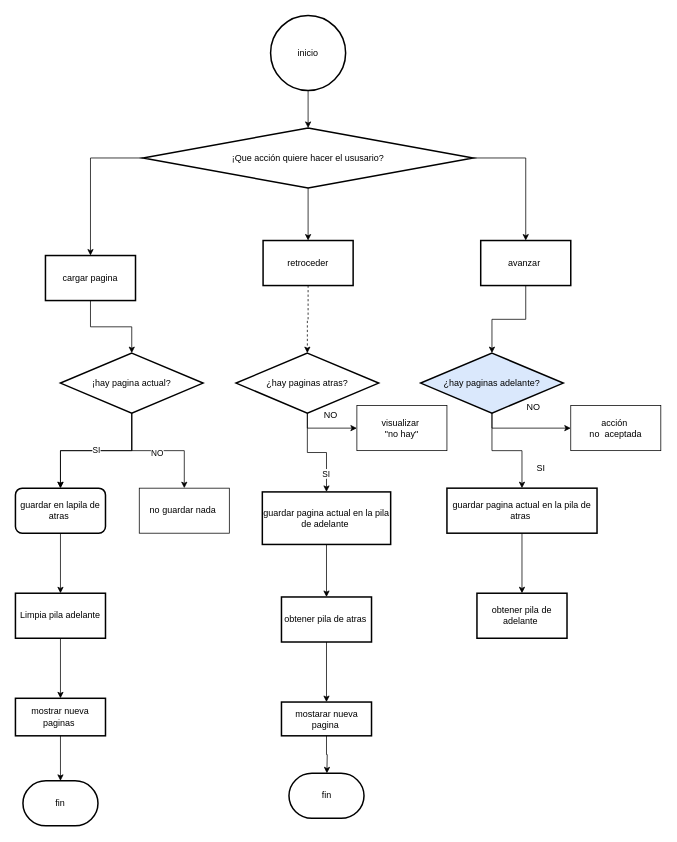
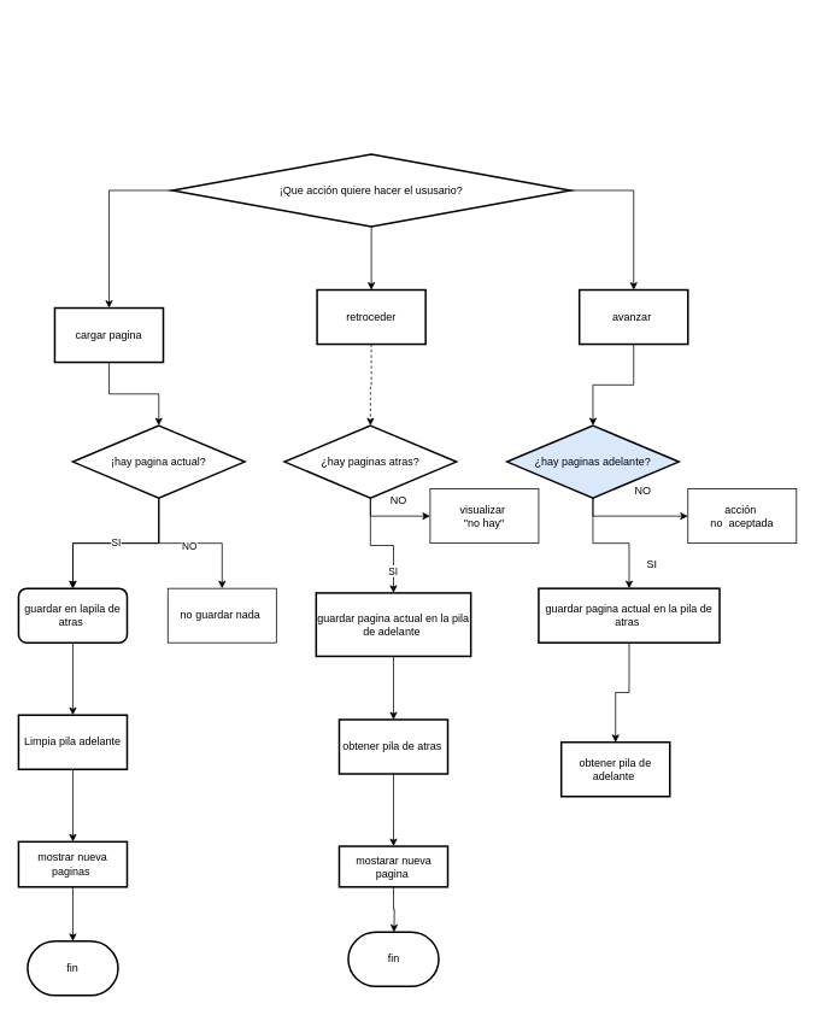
  <mxCell id="0" />
  <mxCell id="1" parent="0" />
- <mxCell id="2" value="" style="edgeStyle=orthogonalEdgeStyle;rounded=0;orthogonalLoop=1;jettySize=auto;html=1;" edge="1" parent="1" source="3" target="7"><mxGeometry relative="1" as="geometry" /></mxCell>
- <mxCell id="3" value="inicio" style="strokeWidth=2;html=1;shape=mxgraph.flowchart.start_2;whiteSpace=wrap;" vertex="1" parent="1"><mxGeometry x="360" y="20" width="100" height="100" as="geometry" /></mxCell>
  <mxCell id="4" value="" style="edgeStyle=orthogonalEdgeStyle;rounded=0;orthogonalLoop=1;jettySize=auto;html=1;" edge="1" parent="1" source="7" target="9"><mxGeometry relative="1" as="geometry" /></mxCell>
  <mxCell id="5" value="" style="edgeStyle=orthogonalEdgeStyle;rounded=0;orthogonalLoop=1;jettySize=auto;html=1;" edge="1" parent="1" source="7" target="11"><mxGeometry relative="1" as="geometry" /></mxCell>
  <mxCell id="6" value="" style="edgeStyle=orthogonalEdgeStyle;rounded=0;orthogonalLoop=1;jettySize=auto;html=1;" edge="1" parent="1" source="7" target="13"><mxGeometry relative="1" as="geometry" /></mxCell>
  <mxCell id="7" value="¡Que acción quiere hacer el ususario?" style="rhombus;whiteSpace=wrap;html=1;strokeWidth=2;" vertex="1" parent="1"><mxGeometry x="190" y="170" width="440" height="80" as="geometry" /></mxCell>
  <mxCell id="8" value="" style="edgeStyle=orthogonalEdgeStyle;rounded=0;orthogonalLoop=1;jettySize=auto;html=1;dashed=1;" edge="1" parent="1" source="9" target="23"><mxGeometry relative="1" as="geometry" /></mxCell>
  <mxCell id="9" value="retroceder" style="whiteSpace=wrap;html=1;strokeWidth=2;" vertex="1" parent="1"><mxGeometry x="350" y="320" width="120" height="60" as="geometry" /></mxCell>
  <mxCell id="10" value="" style="edgeStyle=orthogonalEdgeStyle;rounded=0;orthogonalLoop=1;jettySize=auto;html=1;" edge="1" parent="1" source="11" target="26"><mxGeometry relative="1" as="geometry" /></mxCell>
  <mxCell id="11" value="avanzar&amp;nbsp;" style="whiteSpace=wrap;html=1;strokeWidth=2;" vertex="1" parent="1"><mxGeometry x="640" y="320" width="120" height="60" as="geometry" /></mxCell>
  <mxCell id="12" value="" style="edgeStyle=orthogonalEdgeStyle;rounded=0;orthogonalLoop=1;jettySize=auto;html=1;" edge="1" parent="1" source="13" target="19"><mxGeometry relative="1" as="geometry" /></mxCell>
  <mxCell id="13" value="cargar pagina" style="whiteSpace=wrap;html=1;strokeWidth=2;" vertex="1" parent="1"><mxGeometry x="60" y="340" width="120" height="60" as="geometry" /></mxCell>
  <mxCell id="14" value="" style="edgeStyle=orthogonalEdgeStyle;rounded=0;orthogonalLoop=1;jettySize=auto;html=1;" edge="1" parent="1" source="19" target="28"><mxGeometry relative="1" as="geometry" /></mxCell>
  <mxCell id="15" value="" style="edgeStyle=orthogonalEdgeStyle;rounded=0;orthogonalLoop=1;jettySize=auto;html=1;" edge="1" parent="1" source="19" target="28"><mxGeometry relative="1" as="geometry" /></mxCell>
  <mxCell id="16" value="SI" style="edgeLabel;html=1;align=center;verticalAlign=middle;resizable=0;points=[];" vertex="1" connectable="0" parent="15"><mxGeometry x="0.015" y="-2" relative="1" as="geometry"><mxPoint x="1" as="offset" /></mxGeometry></mxCell>
  <mxCell id="17" style="edgeStyle=orthogonalEdgeStyle;rounded=0;orthogonalLoop=1;jettySize=auto;html=1;entryX=0.5;entryY=0;entryDx=0;entryDy=0;" edge="1" parent="1" source="19" target="29"><mxGeometry relative="1" as="geometry" /></mxCell>
  <mxCell id="18" value="NO" style="edgeLabel;html=1;align=center;verticalAlign=middle;resizable=0;points=[];" vertex="1" connectable="0" parent="17"><mxGeometry x="-0.016" y="-2" relative="1" as="geometry"><mxPoint x="-1" as="offset" /></mxGeometry></mxCell>
  <mxCell id="19" value="¡hay pagina actual?" style="rhombus;whiteSpace=wrap;html=1;strokeWidth=2;" vertex="1" parent="1"><mxGeometry x="80" y="470" width="190" height="80" as="geometry" /></mxCell>
  <mxCell id="20" value="" style="edgeStyle=orthogonalEdgeStyle;rounded=0;orthogonalLoop=1;jettySize=auto;html=1;" edge="1" parent="1" source="23" target="34"><mxGeometry relative="1" as="geometry" /></mxCell>
  <mxCell id="21" value="SI" style="edgeLabel;html=1;align=center;verticalAlign=middle;resizable=0;points=[];" vertex="1" connectable="0" parent="20"><mxGeometry x="0.619" y="-1" relative="1" as="geometry"><mxPoint as="offset" /></mxGeometry></mxCell>
  <mxCell id="22" style="edgeStyle=orthogonalEdgeStyle;rounded=0;orthogonalLoop=1;jettySize=auto;html=1;exitX=0.5;exitY=1;exitDx=0;exitDy=0;entryX=0;entryY=0.5;entryDx=0;entryDy=0;" edge="1" parent="1" source="23" target="40"><mxGeometry relative="1" as="geometry" /></mxCell>
  <mxCell id="23" value="¿hay paginas atras?" style="rhombus;whiteSpace=wrap;html=1;strokeWidth=2;" vertex="1" parent="1"><mxGeometry x="314" y="470" width="190" height="80" as="geometry" /></mxCell>
  <mxCell id="24" value="" style="edgeStyle=orthogonalEdgeStyle;rounded=0;orthogonalLoop=1;jettySize=auto;html=1;" edge="1" parent="1" source="26" target="39"><mxGeometry relative="1" as="geometry" /></mxCell>
  <mxCell id="25" style="edgeStyle=orthogonalEdgeStyle;rounded=0;orthogonalLoop=1;jettySize=auto;html=1;exitX=0.5;exitY=1;exitDx=0;exitDy=0;entryX=0;entryY=0.5;entryDx=0;entryDy=0;" edge="1" parent="1" source="26" target="44"><mxGeometry relative="1" as="geometry" /></mxCell>
  <mxCell id="26" value="¿hay paginas adelante?" style="rhombus;whiteSpace=wrap;html=1;strokeWidth=2;fillColor=#dae8fc;" vertex="1" parent="1"><mxGeometry x="560" y="470" width="190" height="80" as="geometry" /></mxCell>
  <mxCell id="27" value="" style="edgeStyle=orthogonalEdgeStyle;rounded=0;orthogonalLoop=1;jettySize=auto;html=1;" edge="1" parent="1" source="28" target="31"><mxGeometry relative="1" as="geometry" /></mxCell>
  <mxCell id="28" value="guardar en lapila de atras&amp;nbsp;" style="whiteSpace=wrap;html=1;strokeWidth=2;rounded=1;" vertex="1" parent="1"><mxGeometry x="20" y="650" width="120" height="60" as="geometry" /></mxCell>
  <mxCell id="29" value="no guardar nada&amp;nbsp;" style="rounded=0;whiteSpace=wrap;html=1;" vertex="1" parent="1"><mxGeometry x="185" y="650" width="120" height="60" as="geometry" /></mxCell>
  <mxCell id="30" value="" style="edgeStyle=orthogonalEdgeStyle;rounded=0;orthogonalLoop=1;jettySize=auto;html=1;" edge="1" parent="1" source="31" target="32"><mxGeometry relative="1" as="geometry" /></mxCell>
  <mxCell id="31" value="Limpia pila adelante" style="whiteSpace=wrap;html=1;strokeWidth=2;" vertex="1" parent="1"><mxGeometry x="20" y="790" width="120" height="60" as="geometry" /></mxCell>
  <mxCell id="32" value="mostrar nueva paginas&amp;nbsp;" style="whiteSpace=wrap;html=1;strokeWidth=2;" vertex="1" parent="1"><mxGeometry x="20" y="930" width="120" height="50" as="geometry" /></mxCell>
  <mxCell id="33" value="" style="edgeStyle=orthogonalEdgeStyle;rounded=0;orthogonalLoop=1;jettySize=auto;html=1;" edge="1" parent="1" source="34" target="36"><mxGeometry relative="1" as="geometry" /></mxCell>
  <mxCell id="34" value="guardar pagina actual en la pila de adelante&amp;nbsp;" style="whiteSpace=wrap;html=1;strokeWidth=2;" vertex="1" parent="1"><mxGeometry x="349" y="655" width="171" height="70" as="geometry" /></mxCell>
  <mxCell id="35" value="" style="edgeStyle=orthogonalEdgeStyle;rounded=0;orthogonalLoop=1;jettySize=auto;html=1;" edge="1" parent="1" source="36" target="37"><mxGeometry relative="1" as="geometry" /></mxCell>
  <mxCell id="36" value="obtener pila de atras&amp;nbsp;" style="whiteSpace=wrap;html=1;strokeWidth=2;" vertex="1" parent="1"><mxGeometry x="374.5" y="795" width="120" height="60" as="geometry" /></mxCell>
  <mxCell id="37" value="mostarar nueva pagina&amp;nbsp;" style="whiteSpace=wrap;html=1;strokeWidth=2;" vertex="1" parent="1"><mxGeometry x="374.5" y="935" width="120" height="45" as="geometry" /></mxCell>
  <mxCell id="38" value="" style="edgeStyle=orthogonalEdgeStyle;rounded=0;orthogonalLoop=1;jettySize=auto;html=1;" edge="1" parent="1" source="39" target="43"><mxGeometry relative="1" as="geometry" /></mxCell>
  <mxCell id="39" value="guardar pagina actual en la pila de atras&amp;nbsp;" style="whiteSpace=wrap;html=1;strokeWidth=2;" vertex="1" parent="1"><mxGeometry x="595" y="650" width="200" height="60" as="geometry" /></mxCell>
  <mxCell id="40" value="visualizar&amp;nbsp;&lt;div&gt;&quot;no hay&quot;&lt;/div&gt;" style="rounded=0;whiteSpace=wrap;html=1;" vertex="1" parent="1"><mxGeometry x="475" y="540" width="120" height="60" as="geometry" /></mxCell>
  <mxCell id="41" style="edgeStyle=orthogonalEdgeStyle;rounded=0;orthogonalLoop=1;jettySize=auto;html=1;exitX=0.5;exitY=1;exitDx=0;exitDy=0;" edge="1" parent="1" source="23" target="23"><mxGeometry relative="1" as="geometry" /></mxCell>
  <mxCell id="42" value="NO" style="text;html=1;align=center;verticalAlign=middle;resizable=0;points=[];autosize=1;strokeColor=none;fillColor=none;" vertex="1" parent="1"><mxGeometry x="420" y="538" width="40" height="30" as="geometry" /></mxCell>
- <mxCell id="43" value="obtener pila de adelante&amp;nbsp;" style="whiteSpace=wrap;html=1;strokeWidth=2;" vertex="1" parent="1"><mxGeometry x="635" y="790" width="120" height="60" as="geometry" /></mxCell>
+ <mxCell id="43" value="obtener pila de adelante&amp;nbsp;" style="whiteSpace=wrap;html=1;strokeWidth=2;" vertex="1" parent="1"><mxGeometry x="620" y="820" width="120" height="60" as="geometry" /></mxCell>
  <mxCell id="44" value="acción&amp;nbsp;&lt;div&gt;no&amp;nbsp; aceptada&lt;/div&gt;" style="rounded=0;whiteSpace=wrap;html=1;" vertex="1" parent="1"><mxGeometry x="760" y="540" width="120" height="60" as="geometry" /></mxCell>
  <mxCell id="45" value="NO" style="text;html=1;align=center;verticalAlign=middle;resizable=0;points=[];autosize=1;strokeColor=none;fillColor=none;" vertex="1" parent="1"><mxGeometry x="690" y="528" width="40" height="30" as="geometry" /></mxCell>
  <mxCell id="46" value="SI" style="text;html=1;align=center;verticalAlign=middle;resizable=0;points=[];autosize=1;strokeColor=none;fillColor=none;" vertex="1" parent="1"><mxGeometry x="705" y="608" width="30" height="30" as="geometry" /></mxCell>
  <mxCell id="47" value="fin" style="strokeWidth=2;html=1;shape=mxgraph.flowchart.terminator;whiteSpace=wrap;" vertex="1" parent="1"><mxGeometry x="30" y="1040" width="100" height="60" as="geometry" /></mxCell>
  <mxCell id="48" style="edgeStyle=orthogonalEdgeStyle;rounded=0;orthogonalLoop=1;jettySize=auto;html=1;entryX=0.5;entryY=0;entryDx=0;entryDy=0;entryPerimeter=0;" edge="1" parent="1" source="32" target="47"><mxGeometry relative="1" as="geometry" /></mxCell>
  <mxCell id="49" value="fin" style="strokeWidth=2;html=1;shape=mxgraph.flowchart.terminator;whiteSpace=wrap;" vertex="1" parent="1"><mxGeometry x="384.5" y="1030" width="100" height="60" as="geometry" /></mxCell>
  <mxCell id="50" style="edgeStyle=orthogonalEdgeStyle;rounded=0;orthogonalLoop=1;jettySize=auto;html=1;" edge="1" parent="1" source="37"><mxGeometry relative="1" as="geometry"><mxPoint x="435" y="1030" as="targetPoint" /></mxGeometry></mxCell>
